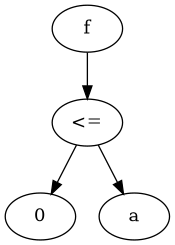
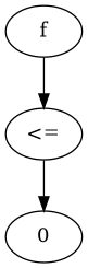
  digraph {
    n1 [label=f]
    n2 [label="<="]
    n3 [label=0]
-   n4 [label=a]
    n1 -> n2
    n2 -> n3
-   n2 -> n4
  }
